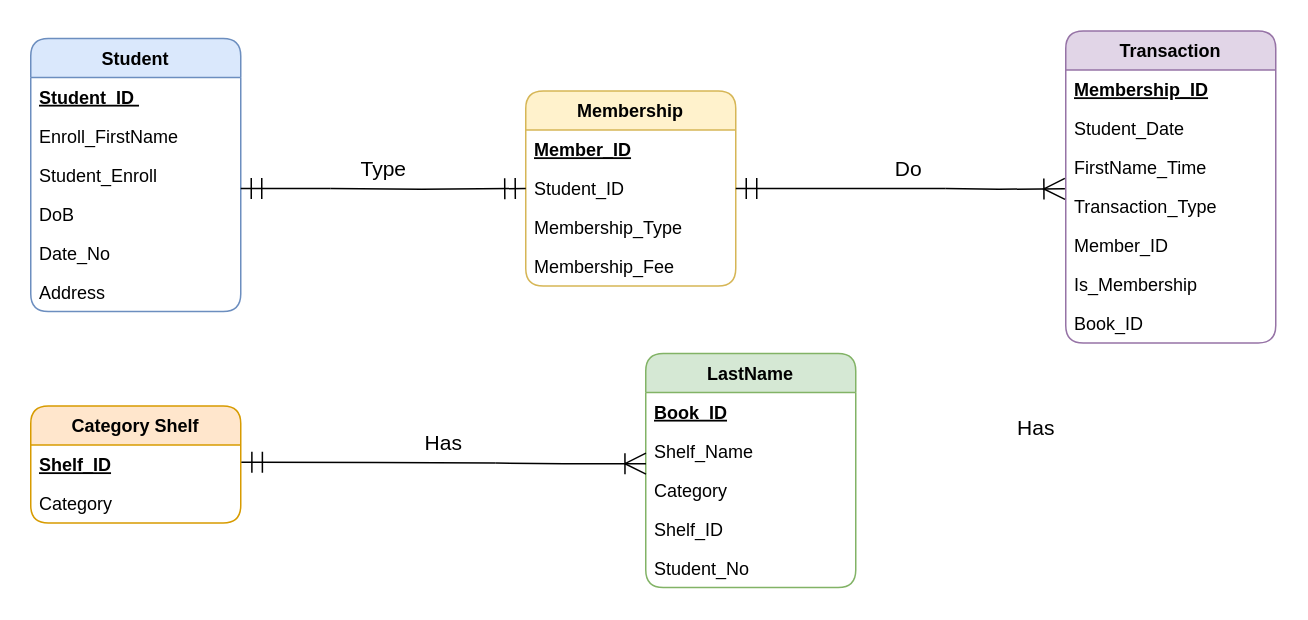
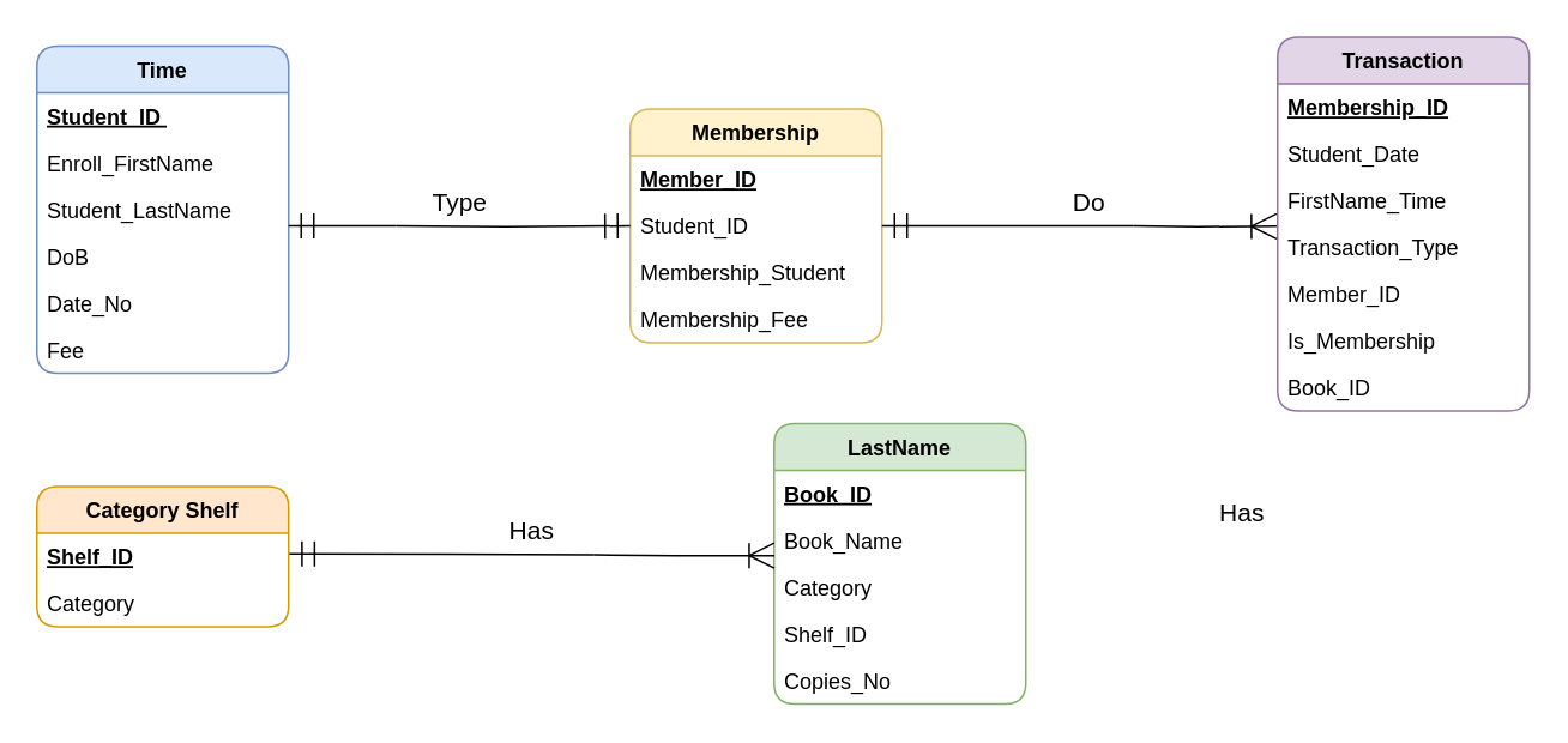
  <mxCell id="0" />
  <mxCell id="1" parent="0" />
- <mxCell id="2" value="Student" style="swimlane;fontStyle=1;childLayout=stackLayout;horizontal=1;startSize=26;fillColor=#dae8fc;horizontalStack=0;resizeParent=1;resizeParentMax=0;resizeLast=0;collapsible=1;marginBottom=0;rounded=1;strokeColor=#6c8ebf;" parent="1" vertex="1"><mxGeometry x="20" y="25" width="140" height="182" as="geometry"><mxRectangle x="60" y="140" width="50" height="26" as="alternateBounds" /></mxGeometry></mxCell>
+ <mxCell id="2" value="Time" style="swimlane;fontStyle=1;childLayout=stackLayout;horizontal=1;startSize=26;fillColor=#dae8fc;horizontalStack=0;resizeParent=1;resizeParentMax=0;resizeLast=0;collapsible=1;marginBottom=0;rounded=1;strokeColor=#6c8ebf;" parent="1" vertex="1"><mxGeometry x="20" y="25" width="140" height="182" as="geometry"><mxRectangle x="60" y="140" width="50" height="26" as="alternateBounds" /></mxGeometry></mxCell>
  <mxCell id="3" value="Student_ID &#10;" style="text;strokeColor=none;fillColor=none;align=left;verticalAlign=top;spacingLeft=4;spacingRight=4;overflow=hidden;rotatable=0;points=[[0,0.5],[1,0.5]];portConstraint=eastwest;fontStyle=5" parent="2" vertex="1"><mxGeometry y="26" width="140" height="26" as="geometry" /></mxCell>
  <mxCell id="4" value="Enroll_FirstName" style="text;strokeColor=none;fillColor=none;align=left;verticalAlign=top;spacingLeft=4;spacingRight=4;overflow=hidden;rotatable=0;points=[[0,0.5],[1,0.5]];portConstraint=eastwest;" parent="2" vertex="1"><mxGeometry y="52" width="140" height="26" as="geometry" /></mxCell>
- <mxCell id="5" value="Student_Enroll" style="text;strokeColor=none;fillColor=none;align=left;verticalAlign=top;spacingLeft=4;spacingRight=4;overflow=hidden;rotatable=0;points=[[0,0.5],[1,0.5]];portConstraint=eastwest;" parent="2" vertex="1"><mxGeometry y="78" width="140" height="26" as="geometry" /></mxCell>
+ <mxCell id="5" value="Student_LastName" style="text;strokeColor=none;fillColor=none;align=left;verticalAlign=top;spacingLeft=4;spacingRight=4;overflow=hidden;rotatable=0;points=[[0,0.5],[1,0.5]];portConstraint=eastwest;" parent="2" vertex="1"><mxGeometry y="78" width="140" height="26" as="geometry" /></mxCell>
  <mxCell id="6" value="DoB" style="text;strokeColor=none;fillColor=none;align=left;verticalAlign=top;spacingLeft=4;spacingRight=4;overflow=hidden;rotatable=0;points=[[0,0.5],[1,0.5]];portConstraint=eastwest;" vertex="1" parent="2"><mxGeometry y="104" width="140" height="26" as="geometry" /></mxCell>
  <mxCell id="7" value="Date_No" style="text;strokeColor=none;fillColor=none;align=left;verticalAlign=top;spacingLeft=4;spacingRight=4;overflow=hidden;rotatable=0;points=[[0,0.5],[1,0.5]];portConstraint=eastwest;" vertex="1" parent="2"><mxGeometry y="130" width="140" height="26" as="geometry" /></mxCell>
- <mxCell id="8" value="Address" style="text;strokeColor=none;fillColor=none;align=left;verticalAlign=top;spacingLeft=4;spacingRight=4;overflow=hidden;rotatable=0;points=[[0,0.5],[1,0.5]];portConstraint=eastwest;" vertex="1" parent="2"><mxGeometry y="156" width="140" height="26" as="geometry" /></mxCell>
+ <mxCell id="8" value="Fee" style="text;strokeColor=none;fillColor=none;align=left;verticalAlign=top;spacingLeft=4;spacingRight=4;overflow=hidden;rotatable=0;points=[[0,0.5],[1,0.5]];portConstraint=eastwest;" vertex="1" parent="2"><mxGeometry y="156" width="140" height="26" as="geometry" /></mxCell>
  <mxCell id="9" value="LastName" style="swimlane;fontStyle=1;childLayout=stackLayout;horizontal=1;startSize=26;horizontalStack=0;resizeParent=1;resizeParentMax=0;resizeLast=0;collapsible=1;marginBottom=0;rounded=1;shadow=0;glass=0;swimlaneLine=1;fillColor=#d5e8d4;strokeColor=#82b366;" parent="1" vertex="1"><mxGeometry x="430" y="235" width="140" height="156" as="geometry" /></mxCell>
  <mxCell id="10" value="Book_ID" style="text;strokeColor=none;fillColor=none;align=left;verticalAlign=top;spacingLeft=4;spacingRight=4;overflow=hidden;rotatable=0;points=[[0,0.5],[1,0.5]];portConstraint=eastwest;fontStyle=5" parent="9" vertex="1"><mxGeometry y="26" width="140" height="26" as="geometry" /></mxCell>
- <mxCell id="11" value="Shelf_Name" style="text;strokeColor=none;fillColor=none;align=left;verticalAlign=top;spacingLeft=4;spacingRight=4;overflow=hidden;rotatable=0;points=[[0,0.5],[1,0.5]];portConstraint=eastwest;" parent="9" vertex="1"><mxGeometry y="52" width="140" height="26" as="geometry" /></mxCell>
+ <mxCell id="11" value="Book_Name" style="text;strokeColor=none;fillColor=none;align=left;verticalAlign=top;spacingLeft=4;spacingRight=4;overflow=hidden;rotatable=0;points=[[0,0.5],[1,0.5]];portConstraint=eastwest;" parent="9" vertex="1"><mxGeometry y="52" width="140" height="26" as="geometry" /></mxCell>
  <mxCell id="12" value="Category" style="text;strokeColor=none;fillColor=none;align=left;verticalAlign=top;spacingLeft=4;spacingRight=4;overflow=hidden;rotatable=0;points=[[0,0.5],[1,0.5]];portConstraint=eastwest;" parent="9" vertex="1"><mxGeometry y="78" width="140" height="26" as="geometry" /></mxCell>
  <mxCell id="13" value="Shelf_ID" style="text;strokeColor=none;fillColor=none;align=left;verticalAlign=top;spacingLeft=4;spacingRight=4;overflow=hidden;rotatable=0;points=[[0,0.5],[1,0.5]];portConstraint=eastwest;" vertex="1" parent="9"><mxGeometry y="104" width="140" height="26" as="geometry" /></mxCell>
- <mxCell id="14" value="Student_No" style="text;strokeColor=none;fillColor=none;align=left;verticalAlign=top;spacingLeft=4;spacingRight=4;overflow=hidden;rotatable=0;points=[[0,0.5],[1,0.5]];portConstraint=eastwest;" vertex="1" parent="9"><mxGeometry y="130" width="140" height="26" as="geometry" /></mxCell>
+ <mxCell id="14" value="Copies_No" style="text;strokeColor=none;fillColor=none;align=left;verticalAlign=top;spacingLeft=4;spacingRight=4;overflow=hidden;rotatable=0;points=[[0,0.5],[1,0.5]];portConstraint=eastwest;" vertex="1" parent="9"><mxGeometry y="130" width="140" height="26" as="geometry" /></mxCell>
  <mxCell id="15" value="Transaction" style="swimlane;fontStyle=1;childLayout=stackLayout;horizontal=1;startSize=26;horizontalStack=0;resizeParent=1;resizeParentMax=0;resizeLast=0;collapsible=1;marginBottom=0;rounded=1;shadow=0;glass=0;swimlaneLine=1;fillColor=#e1d5e7;strokeColor=#9673a6;" vertex="1" parent="1"><mxGeometry x="710" y="20" width="140" height="208" as="geometry" /></mxCell>
  <mxCell id="16" value="Membership_ID" style="text;strokeColor=none;fillColor=none;align=left;verticalAlign=top;spacingLeft=4;spacingRight=4;overflow=hidden;rotatable=0;points=[[0,0.5],[1,0.5]];portConstraint=eastwest;fontStyle=5" vertex="1" parent="15"><mxGeometry y="26" width="140" height="26" as="geometry" /></mxCell>
  <mxCell id="17" value="Student_Date" style="text;strokeColor=none;fillColor=none;align=left;verticalAlign=top;spacingLeft=4;spacingRight=4;overflow=hidden;rotatable=0;points=[[0,0.5],[1,0.5]];portConstraint=eastwest;" vertex="1" parent="15"><mxGeometry y="52" width="140" height="26" as="geometry" /></mxCell>
  <mxCell id="18" value="FirstName_Time" style="text;strokeColor=none;fillColor=none;align=left;verticalAlign=top;spacingLeft=4;spacingRight=4;overflow=hidden;rotatable=0;points=[[0,0.5],[1,0.5]];portConstraint=eastwest;" vertex="1" parent="15"><mxGeometry y="78" width="140" height="26" as="geometry" /></mxCell>
  <mxCell id="19" value="Transaction_Type" style="text;strokeColor=none;fillColor=none;align=left;verticalAlign=top;spacingLeft=4;spacingRight=4;overflow=hidden;rotatable=0;points=[[0,0.5],[1,0.5]];portConstraint=eastwest;" vertex="1" parent="15"><mxGeometry y="104" width="140" height="26" as="geometry" /></mxCell>
  <mxCell id="20" value="Member_ID" style="text;strokeColor=none;fillColor=none;align=left;verticalAlign=top;spacingLeft=4;spacingRight=4;overflow=hidden;rotatable=0;points=[[0,0.5],[1,0.5]];portConstraint=eastwest;" vertex="1" parent="15"><mxGeometry y="130" width="140" height="26" as="geometry" /></mxCell>
  <mxCell id="21" value="Is_Membership" style="text;strokeColor=none;fillColor=none;align=left;verticalAlign=top;spacingLeft=4;spacingRight=4;overflow=hidden;rotatable=0;points=[[0,0.5],[1,0.5]];portConstraint=eastwest;" vertex="1" parent="15"><mxGeometry y="156" width="140" height="26" as="geometry" /></mxCell>
  <mxCell id="22" value="Book_ID" style="text;strokeColor=none;fillColor=none;align=left;verticalAlign=top;spacingLeft=4;spacingRight=4;overflow=hidden;rotatable=0;points=[[0,0.5],[1,0.5]];portConstraint=eastwest;" vertex="1" parent="15"><mxGeometry y="182" width="140" height="26" as="geometry" /></mxCell>
  <mxCell id="23" value="Category Shelf" style="swimlane;fontStyle=1;childLayout=stackLayout;horizontal=1;startSize=26;horizontalStack=0;resizeParent=1;resizeParentMax=0;resizeLast=0;collapsible=1;marginBottom=0;rounded=1;shadow=0;glass=0;swimlaneLine=1;fillColor=#ffe6cc;strokeColor=#d79b00;" vertex="1" parent="1"><mxGeometry x="20" y="270" width="140" height="78" as="geometry" /></mxCell>
  <mxCell id="24" value="Shelf_ID" style="text;strokeColor=none;fillColor=none;align=left;verticalAlign=top;spacingLeft=4;spacingRight=4;overflow=hidden;rotatable=0;points=[[0,0.5],[1,0.5]];portConstraint=eastwest;fontStyle=5" vertex="1" parent="23"><mxGeometry y="26" width="140" height="26" as="geometry" /></mxCell>
  <mxCell id="25" value="Category" style="text;strokeColor=none;fillColor=none;align=left;verticalAlign=top;spacingLeft=4;spacingRight=4;overflow=hidden;rotatable=0;points=[[0,0.5],[1,0.5]];portConstraint=eastwest;" vertex="1" parent="23"><mxGeometry y="52" width="140" height="26" as="geometry" /></mxCell>
  <mxCell id="26" value="Membership" style="swimlane;fontStyle=1;childLayout=stackLayout;horizontal=1;startSize=26;horizontalStack=0;resizeParent=1;resizeParentMax=0;resizeLast=0;collapsible=1;marginBottom=0;rounded=1;shadow=0;glass=0;swimlaneLine=1;fillColor=#fff2cc;strokeColor=#d6b656;" vertex="1" parent="1"><mxGeometry x="350" y="60" width="140" height="130" as="geometry" /></mxCell>
  <mxCell id="27" value="Member_ID" style="text;strokeColor=none;fillColor=none;align=left;verticalAlign=top;spacingLeft=4;spacingRight=4;overflow=hidden;rotatable=0;points=[[0,0.5],[1,0.5]];portConstraint=eastwest;fontStyle=5" vertex="1" parent="26"><mxGeometry y="26" width="140" height="26" as="geometry" /></mxCell>
  <mxCell id="28" value="Student_ID" style="text;strokeColor=none;fillColor=none;align=left;verticalAlign=top;spacingLeft=4;spacingRight=4;overflow=hidden;rotatable=0;points=[[0,0.5],[1,0.5]];portConstraint=eastwest;" vertex="1" parent="26"><mxGeometry y="52" width="140" height="26" as="geometry" /></mxCell>
- <mxCell id="29" value="Membership_Type" style="text;strokeColor=none;fillColor=none;align=left;verticalAlign=top;spacingLeft=4;spacingRight=4;overflow=hidden;rotatable=0;points=[[0,0.5],[1,0.5]];portConstraint=eastwest;" vertex="1" parent="26"><mxGeometry y="78" width="140" height="26" as="geometry" /></mxCell>
+ <mxCell id="29" value="Membership_Student" style="text;strokeColor=none;fillColor=none;align=left;verticalAlign=top;spacingLeft=4;spacingRight=4;overflow=hidden;rotatable=0;points=[[0,0.5],[1,0.5]];portConstraint=eastwest;" vertex="1" parent="26"><mxGeometry y="78" width="140" height="26" as="geometry" /></mxCell>
  <mxCell id="30" value="Membership_Fee" style="text;strokeColor=none;fillColor=none;align=left;verticalAlign=top;spacingLeft=4;spacingRight=4;overflow=hidden;rotatable=0;points=[[0,0.5],[1,0.5]];portConstraint=eastwest;" vertex="1" parent="26"><mxGeometry y="104" width="140" height="26" as="geometry" /></mxCell>
  <mxCell id="31" style="edgeStyle=orthogonalEdgeStyle;rounded=0;orthogonalLoop=1;jettySize=auto;html=1;entryX=0;entryY=0.5;entryDx=0;entryDy=0;endArrow=ERmandOne;endFill=0;endSize=12;" edge="1" parent="1" target="28"><mxGeometry relative="1" as="geometry"><mxPoint x="220" y="125" as="sourcePoint" /></mxGeometry></mxCell>
  <mxCell id="32" style="edgeStyle=orthogonalEdgeStyle;rounded=0;orthogonalLoop=1;jettySize=auto;html=1;exitX=1;exitY=0.5;exitDx=0;exitDy=0;entryX=-0.004;entryY=0.046;entryDx=0;entryDy=0;entryPerimeter=0;endArrow=ERoneToMany;endFill=0;targetPerimeterSpacing=0;endSize=12;" edge="1" parent="1" target="19"><mxGeometry relative="1" as="geometry"><mxPoint x="630" y="125" as="sourcePoint" /></mxGeometry></mxCell>
  <mxCell id="33" style="edgeStyle=orthogonalEdgeStyle;rounded=0;orthogonalLoop=1;jettySize=auto;html=1;exitX=1;exitY=0.5;exitDx=0;exitDy=0;entryX=0.001;entryY=0.824;entryDx=0;entryDy=0;entryPerimeter=0;endArrow=ERoneToMany;endFill=0;endSize=12;" edge="1" parent="1" target="11"><mxGeometry relative="1" as="geometry"><mxPoint x="330" y="308" as="sourcePoint" /></mxGeometry></mxCell>
  <mxCell id="34" style="edgeStyle=orthogonalEdgeStyle;rounded=0;orthogonalLoop=1;jettySize=auto;html=1;entryX=0;entryY=0.5;entryDx=0;entryDy=0;endArrow=none;endFill=0;startArrow=ERmandOne;startFill=0;targetPerimeterSpacing=15;endSize=12;sourcePerimeterSpacing=4;startSize=12;" edge="1" parent="1"><mxGeometry relative="1" as="geometry"><mxPoint x="160" y="125" as="sourcePoint" /><mxPoint x="220" y="125" as="targetPoint" /></mxGeometry></mxCell>
  <mxCell id="35" style="edgeStyle=orthogonalEdgeStyle;rounded=0;orthogonalLoop=1;jettySize=auto;html=1;exitX=1;exitY=0.5;exitDx=0;exitDy=0;endArrow=none;endFill=0;startArrow=ERmandOne;startFill=0;endSize=15;startSize=12;" edge="1" parent="1" source="28"><mxGeometry relative="1" as="geometry"><mxPoint x="630" y="125" as="targetPoint" /></mxGeometry></mxCell>
  <mxCell id="36" style="edgeStyle=orthogonalEdgeStyle;rounded=0;orthogonalLoop=1;jettySize=auto;html=1;exitX=1.003;exitY=0.445;exitDx=0;exitDy=0;endArrow=none;endFill=0;exitPerimeter=0;startArrow=ERmandOne;startFill=0;targetPerimeterSpacing=13;endSize=8;startSize=12;" edge="1" parent="1" source="24"><mxGeometry relative="1" as="geometry"><mxPoint x="330" y="308" as="targetPoint" /></mxGeometry></mxCell>
  <mxCell id="37" value="&lt;font style=&quot;font-size: 14px&quot;&gt;Type&lt;/font&gt;" style="text;html=1;align=center;verticalAlign=middle;resizable=0;points=[];autosize=1;strokeColor=none;fillColor=none;" vertex="1" parent="1"><mxGeometry x="230" y="102" width="50" height="20" as="geometry" /></mxCell>
  <mxCell id="38" value="&lt;font style=&quot;font-size: 14px&quot;&gt;Do&lt;/font&gt;" style="text;html=1;align=center;verticalAlign=middle;resizable=0;points=[];autosize=1;strokeColor=none;fillColor=none;" vertex="1" parent="1"><mxGeometry x="590" y="102" width="30" height="20" as="geometry" /></mxCell>
  <mxCell id="39" value="&lt;font style=&quot;font-size: 14px&quot;&gt;Has&lt;/font&gt;" style="text;html=1;align=center;verticalAlign=middle;resizable=0;points=[];autosize=1;strokeColor=none;fillColor=none;" vertex="1" parent="1"><mxGeometry x="275" y="285" width="40" height="20" as="geometry" /></mxCell>
  <mxCell id="40" value="&lt;font style=&quot;font-size: 14px&quot;&gt;Has&lt;/font&gt;" style="text;html=1;align=center;verticalAlign=middle;resizable=0;points=[];autosize=1;strokeColor=none;fillColor=none;" vertex="1" parent="1"><mxGeometry x="670" y="275" width="40" height="20" as="geometry" /></mxCell>
